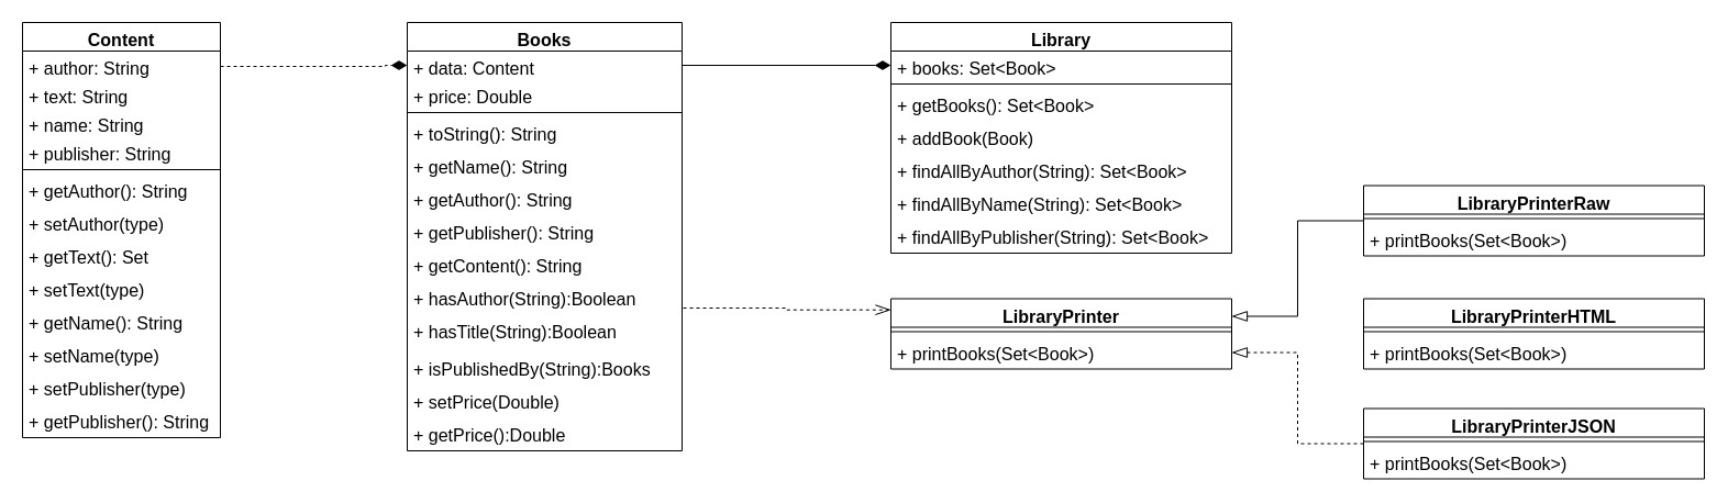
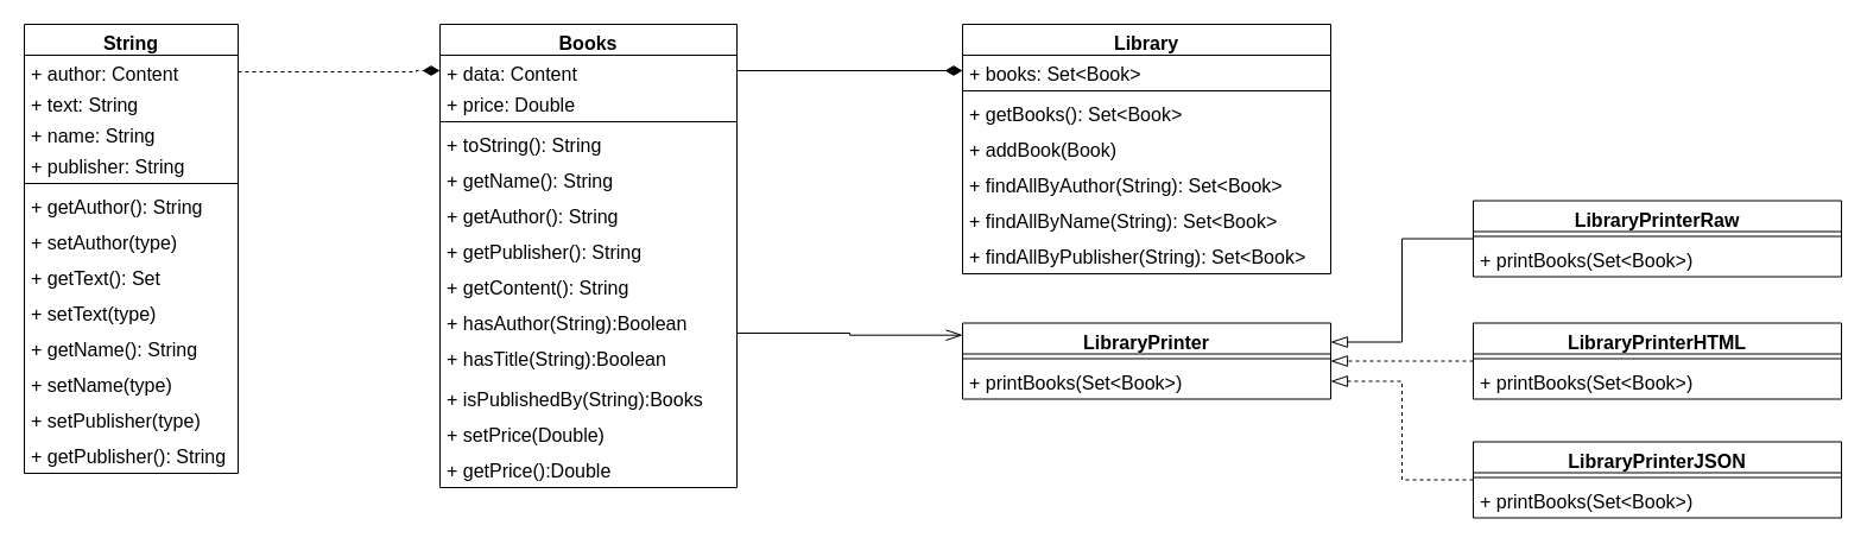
  <mxCell id="0" />
  <mxCell id="1" parent="0" />
- <mxCell id="2" value="Content" style="swimlane;fontStyle=1;align=center;verticalAlign=top;childLayout=stackLayout;horizontal=1;startSize=26;horizontalStack=0;resizeParent=1;resizeParentMax=0;resizeLast=0;collapsible=1;marginBottom=0;whiteSpace=wrap;html=1;fontSize=16;" vertex="1" parent="1"><mxGeometry x="20" y="20" width="180" height="378" as="geometry" /></mxCell>
- <mxCell id="3" value="+ author: String" style="text;strokeColor=none;fillColor=none;align=left;verticalAlign=top;spacingLeft=4;spacingRight=4;overflow=hidden;rotatable=0;points=[[0,0.5],[1,0.5]];portConstraint=eastwest;whiteSpace=wrap;html=1;fontSize=16;" vertex="1" parent="2"><mxGeometry y="26" width="180" height="26" as="geometry" /></mxCell>
+ <mxCell id="2" value="String" style="swimlane;fontStyle=1;align=center;verticalAlign=top;childLayout=stackLayout;horizontal=1;startSize=26;horizontalStack=0;resizeParent=1;resizeParentMax=0;resizeLast=0;collapsible=1;marginBottom=0;whiteSpace=wrap;html=1;fontSize=16;" vertex="1" parent="1"><mxGeometry x="20" y="20" width="180" height="378" as="geometry" /></mxCell>
+ <mxCell id="3" value="+ author: Content" style="text;strokeColor=none;fillColor=none;align=left;verticalAlign=top;spacingLeft=4;spacingRight=4;overflow=hidden;rotatable=0;points=[[0,0.5],[1,0.5]];portConstraint=eastwest;whiteSpace=wrap;html=1;fontSize=16;" vertex="1" parent="2"><mxGeometry y="26" width="180" height="26" as="geometry" /></mxCell>
  <mxCell id="4" value="+ text: String" style="text;strokeColor=none;fillColor=none;align=left;verticalAlign=top;spacingLeft=4;spacingRight=4;overflow=hidden;rotatable=0;points=[[0,0.5],[1,0.5]];portConstraint=eastwest;whiteSpace=wrap;html=1;fontSize=16;" vertex="1" parent="2"><mxGeometry y="52" width="180" height="26" as="geometry" /></mxCell>
  <mxCell id="5" value="+ name: String" style="text;strokeColor=none;fillColor=none;align=left;verticalAlign=top;spacingLeft=4;spacingRight=4;overflow=hidden;rotatable=0;points=[[0,0.5],[1,0.5]];portConstraint=eastwest;whiteSpace=wrap;html=1;fontSize=16;" vertex="1" parent="2"><mxGeometry y="78" width="180" height="26" as="geometry" /></mxCell>
  <mxCell id="6" value="+ publisher: String" style="text;strokeColor=none;fillColor=none;align=left;verticalAlign=top;spacingLeft=4;spacingRight=4;overflow=hidden;rotatable=0;points=[[0,0.5],[1,0.5]];portConstraint=eastwest;whiteSpace=wrap;html=1;fontSize=16;" vertex="1" parent="2"><mxGeometry y="104" width="180" height="26" as="geometry" /></mxCell>
  <mxCell id="7" value="" style="line;strokeWidth=1;fillColor=none;align=left;verticalAlign=middle;spacingTop=-1;spacingLeft=3;spacingRight=3;rotatable=0;labelPosition=right;points=[];portConstraint=eastwest;strokeColor=inherit;fontSize=16;" vertex="1" parent="2"><mxGeometry y="130" width="180" height="8" as="geometry" /></mxCell>
  <mxCell id="8" value="+ getAuthor(): String" style="text;strokeColor=none;fillColor=none;align=left;verticalAlign=top;spacingLeft=4;spacingRight=4;overflow=hidden;rotatable=0;points=[[0,0.5],[1,0.5]];portConstraint=eastwest;whiteSpace=wrap;html=1;fontSize=16;" vertex="1" parent="2"><mxGeometry y="138" width="180" height="30" as="geometry" /></mxCell>
  <mxCell id="9" value="+ setAuthor(type)" style="text;strokeColor=none;fillColor=none;align=left;verticalAlign=top;spacingLeft=4;spacingRight=4;overflow=hidden;rotatable=0;points=[[0,0.5],[1,0.5]];portConstraint=eastwest;whiteSpace=wrap;html=1;fontSize=16;" vertex="1" parent="2"><mxGeometry y="168" width="180" height="30" as="geometry" /></mxCell>
  <mxCell id="10" value="+ getText(): Set" style="text;strokeColor=none;fillColor=none;align=left;verticalAlign=top;spacingLeft=4;spacingRight=4;overflow=hidden;rotatable=0;points=[[0,0.5],[1,0.5]];portConstraint=eastwest;whiteSpace=wrap;html=1;fontSize=16;" vertex="1" parent="2"><mxGeometry y="198" width="180" height="30" as="geometry" /></mxCell>
  <mxCell id="11" value="+ setText(type)" style="text;strokeColor=none;fillColor=none;align=left;verticalAlign=top;spacingLeft=4;spacingRight=4;overflow=hidden;rotatable=0;points=[[0,0.5],[1,0.5]];portConstraint=eastwest;whiteSpace=wrap;html=1;fontSize=16;" vertex="1" parent="2"><mxGeometry y="228" width="180" height="30" as="geometry" /></mxCell>
  <mxCell id="12" value="+ getName(): String" style="text;strokeColor=none;fillColor=none;align=left;verticalAlign=top;spacingLeft=4;spacingRight=4;overflow=hidden;rotatable=0;points=[[0,0.5],[1,0.5]];portConstraint=eastwest;whiteSpace=wrap;html=1;fontSize=16;" vertex="1" parent="2"><mxGeometry y="258" width="180" height="30" as="geometry" /></mxCell>
  <mxCell id="13" value="+ setName(type)" style="text;strokeColor=none;fillColor=none;align=left;verticalAlign=top;spacingLeft=4;spacingRight=4;overflow=hidden;rotatable=0;points=[[0,0.5],[1,0.5]];portConstraint=eastwest;whiteSpace=wrap;html=1;fontSize=16;" vertex="1" parent="2"><mxGeometry y="288" width="180" height="30" as="geometry" /></mxCell>
  <mxCell id="14" value="+ setPublisher(type)" style="text;strokeColor=none;fillColor=none;align=left;verticalAlign=top;spacingLeft=4;spacingRight=4;overflow=hidden;rotatable=0;points=[[0,0.5],[1,0.5]];portConstraint=eastwest;whiteSpace=wrap;html=1;fontSize=16;" vertex="1" parent="2"><mxGeometry y="318" width="180" height="30" as="geometry" /></mxCell>
  <mxCell id="15" value="+ getPublisher(): String" style="text;strokeColor=none;fillColor=none;align=left;verticalAlign=top;spacingLeft=4;spacingRight=4;overflow=hidden;rotatable=0;points=[[0,0.5],[1,0.5]];portConstraint=eastwest;whiteSpace=wrap;html=1;fontSize=16;" vertex="1" parent="2"><mxGeometry y="348" width="180" height="30" as="geometry" /></mxCell>
  <mxCell id="16" value="Books" style="swimlane;fontStyle=1;align=center;verticalAlign=top;childLayout=stackLayout;horizontal=1;startSize=26;horizontalStack=0;resizeParent=1;resizeParentMax=0;resizeLast=0;collapsible=1;marginBottom=0;whiteSpace=wrap;html=1;fontSize=16;" vertex="1" parent="1"><mxGeometry x="370" y="20" width="250" height="390" as="geometry" /></mxCell>
  <mxCell id="17" value="+ data: Content" style="text;strokeColor=none;fillColor=none;align=left;verticalAlign=top;spacingLeft=4;spacingRight=4;overflow=hidden;rotatable=0;points=[[0,0.5],[1,0.5]];portConstraint=eastwest;whiteSpace=wrap;html=1;fontSize=16;" vertex="1" parent="16"><mxGeometry y="26" width="250" height="26" as="geometry" /></mxCell>
  <mxCell id="18" value="+ price: Double" style="text;strokeColor=none;fillColor=none;align=left;verticalAlign=top;spacingLeft=4;spacingRight=4;overflow=hidden;rotatable=0;points=[[0,0.5],[1,0.5]];portConstraint=eastwest;whiteSpace=wrap;html=1;fontSize=16;" vertex="1" parent="16"><mxGeometry y="52" width="250" height="26" as="geometry" /></mxCell>
  <mxCell id="19" value="" style="line;strokeWidth=1;fillColor=none;align=left;verticalAlign=middle;spacingTop=-1;spacingLeft=3;spacingRight=3;rotatable=0;labelPosition=right;points=[];portConstraint=eastwest;strokeColor=inherit;fontSize=16;" vertex="1" parent="16"><mxGeometry y="78" width="250" height="8" as="geometry" /></mxCell>
  <mxCell id="20" value="+ toString(): String" style="text;strokeColor=none;fillColor=none;align=left;verticalAlign=top;spacingLeft=4;spacingRight=4;overflow=hidden;rotatable=0;points=[[0,0.5],[1,0.5]];portConstraint=eastwest;whiteSpace=wrap;html=1;fontSize=16;" vertex="1" parent="16"><mxGeometry y="86" width="250" height="30" as="geometry" /></mxCell>
  <mxCell id="21" value="+ getName(): String" style="text;strokeColor=none;fillColor=none;align=left;verticalAlign=top;spacingLeft=4;spacingRight=4;overflow=hidden;rotatable=0;points=[[0,0.5],[1,0.5]];portConstraint=eastwest;whiteSpace=wrap;html=1;fontSize=16;" vertex="1" parent="16"><mxGeometry y="116" width="250" height="30" as="geometry" /></mxCell>
  <mxCell id="22" value="+ getAuthor(): String" style="text;strokeColor=none;fillColor=none;align=left;verticalAlign=top;spacingLeft=4;spacingRight=4;overflow=hidden;rotatable=0;points=[[0,0.5],[1,0.5]];portConstraint=eastwest;whiteSpace=wrap;html=1;fontSize=16;" vertex="1" parent="16"><mxGeometry y="146" width="250" height="30" as="geometry" /></mxCell>
  <mxCell id="23" value="+ getPublisher(): String" style="text;strokeColor=none;fillColor=none;align=left;verticalAlign=top;spacingLeft=4;spacingRight=4;overflow=hidden;rotatable=0;points=[[0,0.5],[1,0.5]];portConstraint=eastwest;whiteSpace=wrap;html=1;fontSize=16;" vertex="1" parent="16"><mxGeometry y="176" width="250" height="30" as="geometry" /></mxCell>
  <mxCell id="24" value="+ getContent(): String" style="text;strokeColor=none;fillColor=none;align=left;verticalAlign=top;spacingLeft=4;spacingRight=4;overflow=hidden;rotatable=0;points=[[0,0.5],[1,0.5]];portConstraint=eastwest;whiteSpace=wrap;html=1;fontSize=16;" vertex="1" parent="16"><mxGeometry y="206" width="250" height="30" as="geometry" /></mxCell>
  <mxCell id="25" value="+ hasAuthor(String):Boolean&lt;br&gt;" style="text;strokeColor=none;fillColor=none;align=left;verticalAlign=top;spacingLeft=4;spacingRight=4;overflow=hidden;rotatable=0;points=[[0,0.5],[1,0.5]];portConstraint=eastwest;whiteSpace=wrap;html=1;fontSize=16;" vertex="1" parent="16"><mxGeometry y="236" width="250" height="30" as="geometry" /></mxCell>
  <mxCell id="26" value="+ hasTitle(String):Boolean" style="text;strokeColor=none;fillColor=none;align=left;verticalAlign=top;spacingLeft=4;spacingRight=4;overflow=hidden;rotatable=0;points=[[0,0.5],[1,0.5]];portConstraint=eastwest;whiteSpace=wrap;html=1;fontSize=16;" vertex="1" parent="16"><mxGeometry y="266" width="250" height="34" as="geometry" /></mxCell>
  <mxCell id="27" value="+ isPublishedBy(String):Books" style="text;strokeColor=none;fillColor=none;align=left;verticalAlign=top;spacingLeft=4;spacingRight=4;overflow=hidden;rotatable=0;points=[[0,0.5],[1,0.5]];portConstraint=eastwest;whiteSpace=wrap;html=1;fontSize=16;" vertex="1" parent="16"><mxGeometry y="300" width="250" height="30" as="geometry" /></mxCell>
  <mxCell id="28" value="+ setPrice(Double)" style="text;strokeColor=none;fillColor=none;align=left;verticalAlign=top;spacingLeft=4;spacingRight=4;overflow=hidden;rotatable=0;points=[[0,0.5],[1,0.5]];portConstraint=eastwest;whiteSpace=wrap;html=1;fontSize=16;" vertex="1" parent="16"><mxGeometry y="330" width="250" height="30" as="geometry" /></mxCell>
  <mxCell id="29" value="+ getPrice():Double" style="text;strokeColor=none;fillColor=none;align=left;verticalAlign=top;spacingLeft=4;spacingRight=4;overflow=hidden;rotatable=0;points=[[0,0.5],[1,0.5]];portConstraint=eastwest;whiteSpace=wrap;html=1;fontSize=16;" vertex="1" parent="16"><mxGeometry y="360" width="250" height="30" as="geometry" /></mxCell>
  <mxCell id="30" value="Library" style="swimlane;fontStyle=1;align=center;verticalAlign=top;childLayout=stackLayout;horizontal=1;startSize=26;horizontalStack=0;resizeParent=1;resizeParentMax=0;resizeLast=0;collapsible=1;marginBottom=0;whiteSpace=wrap;html=1;fontSize=16;" vertex="1" parent="1"><mxGeometry x="810" y="20" width="310" height="210" as="geometry" /></mxCell>
  <mxCell id="31" value="+ books: Set&amp;lt;Book&amp;gt;" style="text;strokeColor=none;fillColor=none;align=left;verticalAlign=top;spacingLeft=4;spacingRight=4;overflow=hidden;rotatable=0;points=[[0,0.5],[1,0.5]];portConstraint=eastwest;whiteSpace=wrap;html=1;fontSize=16;" vertex="1" parent="30"><mxGeometry y="26" width="310" height="26" as="geometry" /></mxCell>
  <mxCell id="32" value="" style="line;strokeWidth=1;fillColor=none;align=left;verticalAlign=middle;spacingTop=-1;spacingLeft=3;spacingRight=3;rotatable=0;labelPosition=right;points=[];portConstraint=eastwest;strokeColor=inherit;fontSize=16;" vertex="1" parent="30"><mxGeometry y="52" width="310" height="8" as="geometry" /></mxCell>
  <mxCell id="33" value="+ getBooks(): Set&amp;lt;Book&amp;gt;" style="text;strokeColor=none;fillColor=none;align=left;verticalAlign=top;spacingLeft=4;spacingRight=4;overflow=hidden;rotatable=0;points=[[0,0.5],[1,0.5]];portConstraint=eastwest;whiteSpace=wrap;html=1;fontSize=16;" vertex="1" parent="30"><mxGeometry y="60" width="310" height="30" as="geometry" /></mxCell>
  <mxCell id="34" value="+ addBook(Book)" style="text;strokeColor=none;fillColor=none;align=left;verticalAlign=top;spacingLeft=4;spacingRight=4;overflow=hidden;rotatable=0;points=[[0,0.5],[1,0.5]];portConstraint=eastwest;whiteSpace=wrap;html=1;fontSize=16;" vertex="1" parent="30"><mxGeometry y="90" width="310" height="30" as="geometry" /></mxCell>
  <mxCell id="35" value="+ findAllByAuthor(String): Set&amp;lt;Book&amp;gt;" style="text;strokeColor=none;fillColor=none;align=left;verticalAlign=top;spacingLeft=4;spacingRight=4;overflow=hidden;rotatable=0;points=[[0,0.5],[1,0.5]];portConstraint=eastwest;whiteSpace=wrap;html=1;fontSize=16;" vertex="1" parent="30"><mxGeometry y="120" width="310" height="30" as="geometry" /></mxCell>
  <mxCell id="36" value="+ findAllByName(String): Set&amp;lt;Book&amp;gt;" style="text;strokeColor=none;fillColor=none;align=left;verticalAlign=top;spacingLeft=4;spacingRight=4;overflow=hidden;rotatable=0;points=[[0,0.5],[1,0.5]];portConstraint=eastwest;whiteSpace=wrap;html=1;fontSize=16;" vertex="1" parent="30"><mxGeometry y="150" width="310" height="30" as="geometry" /></mxCell>
  <mxCell id="37" value="+ findAllByPublisher(String): Set&amp;lt;Book&amp;gt;" style="text;strokeColor=none;fillColor=none;align=left;verticalAlign=top;spacingLeft=4;spacingRight=4;overflow=hidden;rotatable=0;points=[[0,0.5],[1,0.5]];portConstraint=eastwest;whiteSpace=wrap;html=1;fontSize=16;" vertex="1" parent="30"><mxGeometry y="180" width="310" height="30" as="geometry" /></mxCell>
  <mxCell id="38" value="LibraryPrinter" style="swimlane;fontStyle=1;align=center;verticalAlign=top;childLayout=stackLayout;horizontal=1;startSize=26;horizontalStack=0;resizeParent=1;resizeParentMax=0;resizeLast=0;collapsible=1;marginBottom=0;whiteSpace=wrap;html=1;fontSize=16;" vertex="1" parent="1"><mxGeometry x="810" y="271.5" width="310" height="64" as="geometry" /></mxCell>
  <mxCell id="39" value="" style="line;strokeWidth=1;fillColor=none;align=left;verticalAlign=middle;spacingTop=-1;spacingLeft=3;spacingRight=3;rotatable=0;labelPosition=right;points=[];portConstraint=eastwest;strokeColor=inherit;fontSize=16;" vertex="1" parent="38"><mxGeometry y="26" width="310" height="8" as="geometry" /></mxCell>
  <mxCell id="40" value="+ printBooks(Set&amp;lt;Book&amp;gt;)" style="text;strokeColor=none;fillColor=none;align=left;verticalAlign=top;spacingLeft=4;spacingRight=4;overflow=hidden;rotatable=0;points=[[0,0.5],[1,0.5]];portConstraint=eastwest;whiteSpace=wrap;html=1;fontSize=16;" vertex="1" parent="38"><mxGeometry y="34" width="310" height="30" as="geometry" /></mxCell>
  <mxCell id="41" style="edgeStyle=orthogonalEdgeStyle;rounded=0;orthogonalLoop=1;jettySize=auto;html=1;entryX=1;entryY=0.25;entryDx=0;entryDy=0;endArrow=blockThin;endFill=0;endSize=12;dashed=0;" edge="1" parent="1" source="42" target="38"><mxGeometry relative="1" as="geometry"><Array as="points"><mxPoint x="1180" y="201" /><mxPoint x="1180" y="288" /></Array></mxGeometry></mxCell>
  <mxCell id="42" value="LibraryPrinterRaw" style="swimlane;fontStyle=1;align=center;verticalAlign=top;childLayout=stackLayout;horizontal=1;startSize=26;horizontalStack=0;resizeParent=1;resizeParentMax=0;resizeLast=0;collapsible=1;marginBottom=0;whiteSpace=wrap;html=1;fontSize=16;" vertex="1" parent="1"><mxGeometry x="1240" y="168.5" width="310" height="64" as="geometry" /></mxCell>
  <mxCell id="43" value="" style="line;strokeWidth=1;fillColor=none;align=left;verticalAlign=middle;spacingTop=-1;spacingLeft=3;spacingRight=3;rotatable=0;labelPosition=right;points=[];portConstraint=eastwest;strokeColor=inherit;fontSize=16;" vertex="1" parent="42"><mxGeometry y="26" width="310" height="8" as="geometry" /></mxCell>
  <mxCell id="44" value="+ printBooks(Set&amp;lt;Book&amp;gt;)" style="text;strokeColor=none;fillColor=none;align=left;verticalAlign=top;spacingLeft=4;spacingRight=4;overflow=hidden;rotatable=0;points=[[0,0.5],[1,0.5]];portConstraint=eastwest;whiteSpace=wrap;html=1;fontSize=16;" vertex="1" parent="42"><mxGeometry y="34" width="310" height="30" as="geometry" /></mxCell>
  <mxCell id="45" style="edgeStyle=orthogonalEdgeStyle;rounded=0;orthogonalLoop=1;jettySize=auto;html=1;entryX=1;entryY=0.5;entryDx=0;entryDy=0;endArrow=blockThin;endFill=0;endSize=12;dashed=1;" edge="1" parent="1" source="46" target="40"><mxGeometry relative="1" as="geometry"><mxPoint x="1180" y="320" as="targetPoint" /><Array as="points"><mxPoint x="1180" y="403" /><mxPoint x="1180" y="321" /></Array></mxGeometry></mxCell>
  <mxCell id="46" value="LibraryPrinterJSON" style="swimlane;fontStyle=1;align=center;verticalAlign=top;childLayout=stackLayout;horizontal=1;startSize=26;horizontalStack=0;resizeParent=1;resizeParentMax=0;resizeLast=0;collapsible=1;marginBottom=0;whiteSpace=wrap;html=1;fontSize=16;" vertex="1" parent="1"><mxGeometry x="1240" y="371.5" width="310" height="64" as="geometry" /></mxCell>
  <mxCell id="47" value="" style="line;strokeWidth=1;fillColor=none;align=left;verticalAlign=middle;spacingTop=-1;spacingLeft=3;spacingRight=3;rotatable=0;labelPosition=right;points=[];portConstraint=eastwest;strokeColor=inherit;fontSize=16;" vertex="1" parent="46"><mxGeometry y="26" width="310" height="8" as="geometry" /></mxCell>
  <mxCell id="48" value="+ printBooks(Set&amp;lt;Book&amp;gt;)" style="text;strokeColor=none;fillColor=none;align=left;verticalAlign=top;spacingLeft=4;spacingRight=4;overflow=hidden;rotatable=0;points=[[0,0.5],[1,0.5]];portConstraint=eastwest;whiteSpace=wrap;html=1;fontSize=16;" vertex="1" parent="46"><mxGeometry y="34" width="310" height="30" as="geometry" /></mxCell>
+ <mxCell id="49" style="edgeStyle=orthogonalEdgeStyle;rounded=0;orthogonalLoop=1;jettySize=auto;html=1;entryX=1;entryY=0.5;entryDx=0;entryDy=0;endArrow=blockThin;endFill=0;endSize=12;dashed=1;" edge="1" parent="1" source="50" target="38"><mxGeometry relative="1" as="geometry" /></mxCell>
  <mxCell id="50" value="LibraryPrinterHTML" style="swimlane;fontStyle=1;align=center;verticalAlign=top;childLayout=stackLayout;horizontal=1;startSize=26;horizontalStack=0;resizeParent=1;resizeParentMax=0;resizeLast=0;collapsible=1;marginBottom=0;whiteSpace=wrap;html=1;fontSize=16;" vertex="1" parent="1"><mxGeometry x="1240" y="271.5" width="310" height="64" as="geometry" /></mxCell>
  <mxCell id="51" value="" style="line;strokeWidth=1;fillColor=none;align=left;verticalAlign=middle;spacingTop=-1;spacingLeft=3;spacingRight=3;rotatable=0;labelPosition=right;points=[];portConstraint=eastwest;strokeColor=inherit;fontSize=16;" vertex="1" parent="50"><mxGeometry y="26" width="310" height="8" as="geometry" /></mxCell>
  <mxCell id="52" value="+ printBooks(Set&amp;lt;Book&amp;gt;)" style="text;strokeColor=none;fillColor=none;align=left;verticalAlign=top;spacingLeft=4;spacingRight=4;overflow=hidden;rotatable=0;points=[[0,0.5],[1,0.5]];portConstraint=eastwest;whiteSpace=wrap;html=1;fontSize=16;" vertex="1" parent="50"><mxGeometry y="34" width="310" height="30" as="geometry" /></mxCell>
  <mxCell id="53" style="edgeStyle=orthogonalEdgeStyle;rounded=0;orthogonalLoop=1;jettySize=auto;html=1;endArrow=diamondThin;endFill=1;endSize=12;entryX=0;entryY=0.5;entryDx=0;entryDy=0;dashed=1;" edge="1" parent="1" source="3" target="17"><mxGeometry relative="1" as="geometry"><mxPoint x="340" y="60" as="targetPoint" /><Array as="points"><mxPoint x="350" y="60" /></Array></mxGeometry></mxCell>
  <mxCell id="54" style="edgeStyle=orthogonalEdgeStyle;rounded=0;orthogonalLoop=1;jettySize=auto;html=1;exitX=1;exitY=0.5;exitDx=0;exitDy=0;entryX=0;entryY=0.5;entryDx=0;entryDy=0;endArrow=diamondThin;endFill=1;endSize=12;" edge="1" parent="1" source="17" target="31"><mxGeometry relative="1" as="geometry" /></mxCell>
- <mxCell id="55" style="edgeStyle=orthogonalEdgeStyle;rounded=0;orthogonalLoop=1;jettySize=auto;html=1;exitX=1;exitY=0.5;exitDx=0;exitDy=0;entryX=0;entryY=0.159;entryDx=0;entryDy=0;entryPerimeter=0;endArrow=openThin;endFill=0;dashed=1;endSize=12;" edge="1" parent="1" source="26" target="38"><mxGeometry relative="1" as="geometry"><Array as="points"><mxPoint x="620" y="280" /><mxPoint x="715" y="280" /><mxPoint x="715" y="282" /></Array></mxGeometry></mxCell>
+ <mxCell id="55" style="edgeStyle=orthogonalEdgeStyle;rounded=0;orthogonalLoop=1;jettySize=auto;html=1;exitX=1;exitY=0.5;exitDx=0;exitDy=0;entryX=0;entryY=0.159;entryDx=0;entryDy=0;entryPerimeter=0;endArrow=openThin;endFill=0;dashed=0;endSize=12;" edge="1" parent="1" source="26" target="38"><mxGeometry relative="1" as="geometry"><Array as="points"><mxPoint x="620" y="280" /><mxPoint x="715" y="280" /><mxPoint x="715" y="282" /></Array></mxGeometry></mxCell>
